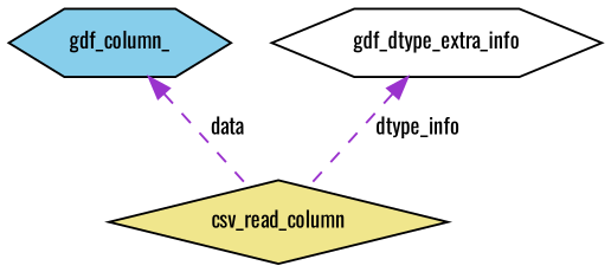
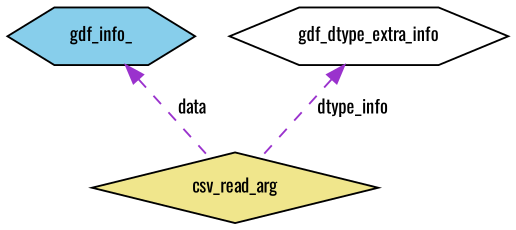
  digraph {
    fontname=Oswald
    node [color=black fontname=Oswald fontsize=10 shape=hexagon style=filled]
    edge [color=darkorchid3 dir=back fontname=Oswald fontsize=10 labelfontname=Helvetica labelfontsize=10 style=dashed]
-   n1 [fillcolor=khaki fontcolor=black height=0.2 label=csv_read_column shape=diamond width=0.4]
-   n2 [fillcolor=skyblue height=0.2 label=gdf_column_ width=0.4]
+   n1 [fillcolor=khaki fontcolor=black height=0.2 label=csv_read_arg shape=diamond width=0.4]
+   n2 [fillcolor=skyblue height=0.2 label=gdf_info_ width=0.4]
    n3 [fillcolor=white height=0.2 label=gdf_dtype_extra_info width=0.4]
    n2 -> n1 [label=" data"]
    n3 -> n1 [label=" dtype_info"]
  }
